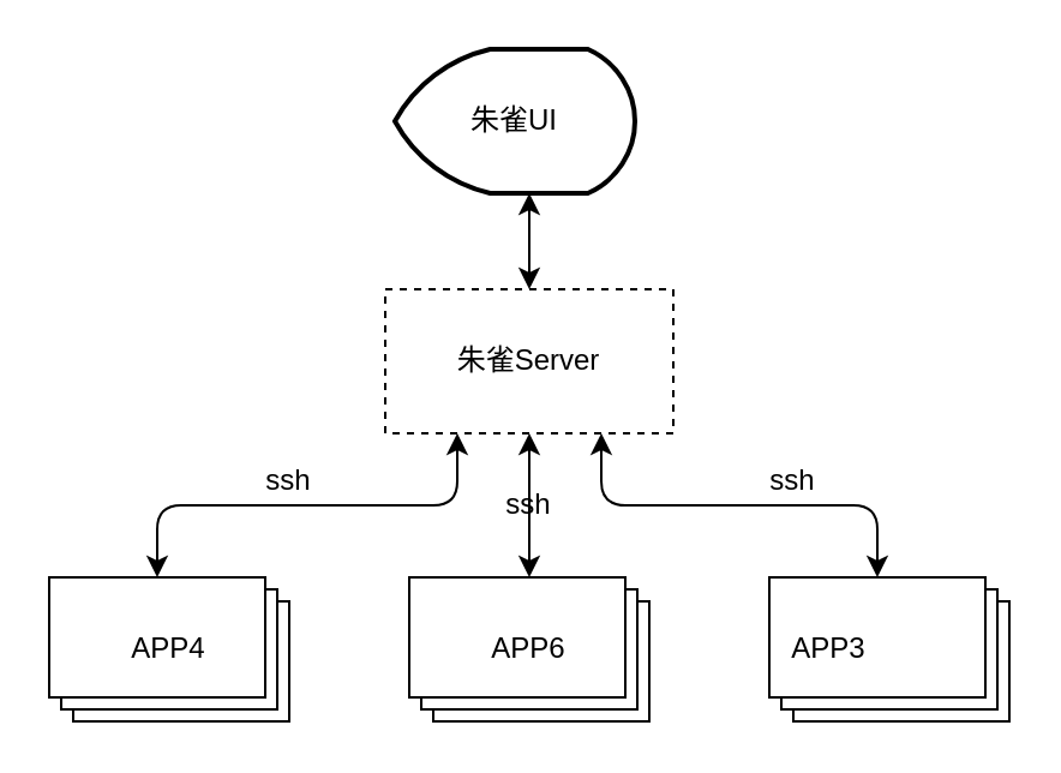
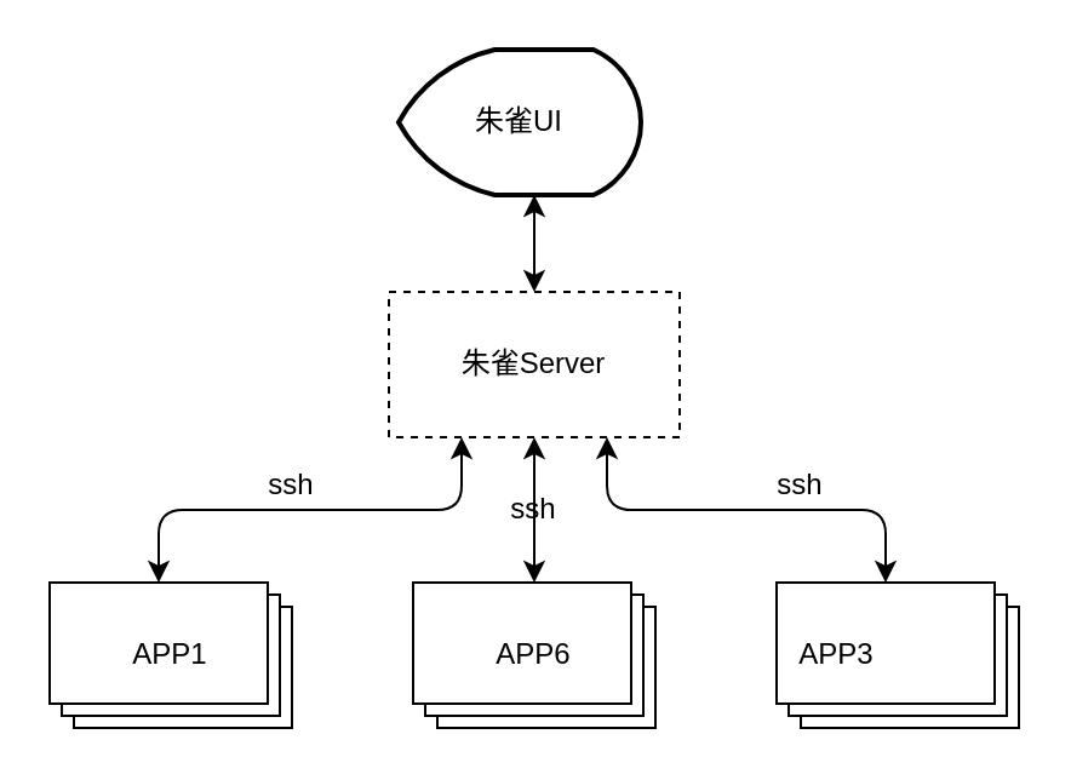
  <mxCell id="0" />
  <mxCell id="1" parent="0" />
  <mxCell id="2" value="朱雀Server" style="rounded=0;whiteSpace=wrap;html=1;dashed=1;" parent="1" vertex="1"><mxGeometry x="160" y="120" width="120" height="60" as="geometry" /></mxCell>
  <mxCell id="3" value="" style="endArrow=classic;startArrow=classic;html=1;entryX=0.5;entryY=1;entryDx=0;entryDy=0;exitX=0.5;exitY=0;exitDx=0;exitDy=0;" parent="1" source="2" edge="1"><mxGeometry width="50" height="50" relative="1" as="geometry"><mxPoint x="190" y="200" as="sourcePoint" /><mxPoint x="220" y="80" as="targetPoint" /></mxGeometry></mxCell>
  <mxCell id="4" value="" style="verticalLabelPosition=bottom;verticalAlign=top;html=1;shape=mxgraph.basic.layered_rect;dx=10;outlineConnect=0;" parent="1" vertex="1"><mxGeometry x="20" y="240" width="100" height="60" as="geometry" /></mxCell>
  <mxCell id="5" value="" style="verticalLabelPosition=bottom;verticalAlign=top;html=1;shape=mxgraph.basic.layered_rect;dx=10;outlineConnect=0;" parent="1" vertex="1"><mxGeometry x="170" y="240" width="100" height="60" as="geometry" /></mxCell>
  <mxCell id="6" value="" style="verticalLabelPosition=bottom;verticalAlign=top;html=1;shape=mxgraph.basic.layered_rect;dx=10;outlineConnect=0;" parent="1" vertex="1"><mxGeometry x="320" y="240" width="100" height="60" as="geometry" /></mxCell>
- <mxCell id="7" value="APP4" style="text;html=1;strokeColor=none;fillColor=none;align=center;verticalAlign=middle;whiteSpace=wrap;rounded=0;" parent="1" vertex="1"><mxGeometry x="50" y="260" width="40" height="20" as="geometry" /></mxCell>
+ <mxCell id="7" value="APP1" style="text;html=1;strokeColor=none;fillColor=none;align=center;verticalAlign=middle;whiteSpace=wrap;rounded=0;" parent="1" vertex="1"><mxGeometry x="50" y="260" width="40" height="20" as="geometry" /></mxCell>
  <mxCell id="8" value="APP6" style="text;html=1;strokeColor=none;fillColor=none;align=center;verticalAlign=middle;whiteSpace=wrap;rounded=0;" parent="1" vertex="1"><mxGeometry x="200" y="260" width="40" height="20" as="geometry" /></mxCell>
  <mxCell id="9" value="APP3" style="text;html=1;strokeColor=none;fillColor=none;align=center;verticalAlign=middle;whiteSpace=wrap;rounded=0;" parent="1" vertex="1"><mxGeometry x="325" y="260" width="40" height="20" as="geometry" /></mxCell>
  <mxCell id="10" value="ssh" style="text;html=1;strokeColor=none;fillColor=none;align=center;verticalAlign=middle;whiteSpace=wrap;rounded=0;" parent="1" vertex="1"><mxGeometry x="100" y="190" width="40" height="20" as="geometry" /></mxCell>
  <mxCell id="11" value="ssh" style="text;html=1;strokeColor=none;fillColor=none;align=center;verticalAlign=middle;whiteSpace=wrap;rounded=0;" parent="1" vertex="1"><mxGeometry x="200" y="200" width="40" height="20" as="geometry" /></mxCell>
  <mxCell id="12" value="ssh" style="text;html=1;strokeColor=none;fillColor=none;align=center;verticalAlign=middle;whiteSpace=wrap;rounded=0;" parent="1" vertex="1"><mxGeometry x="310" y="190" width="40" height="20" as="geometry" /></mxCell>
  <mxCell id="13" value="" style="endArrow=classic;startArrow=classic;html=1;exitX=0;exitY=0;exitDx=45;exitDy=0;exitPerimeter=0;entryX=0.25;entryY=1;entryDx=0;entryDy=0;" parent="1" source="4" target="2" edge="1"><mxGeometry width="50" height="50" relative="1" as="geometry"><mxPoint x="110" y="200" as="sourcePoint" /><mxPoint x="160" y="150" as="targetPoint" /><Array as="points"><mxPoint x="65" y="210" /><mxPoint x="120" y="210" /><mxPoint x="190" y="210" /></Array></mxGeometry></mxCell>
  <mxCell id="14" value="" style="endArrow=classic;startArrow=classic;html=1;entryX=0.5;entryY=1;entryDx=0;entryDy=0;" parent="1" source="5" target="2" edge="1"><mxGeometry width="50" height="50" relative="1" as="geometry"><mxPoint x="190" y="200" as="sourcePoint" /><mxPoint x="240" y="150" as="targetPoint" /></mxGeometry></mxCell>
  <mxCell id="15" value="" style="endArrow=classic;startArrow=classic;html=1;exitX=0;exitY=0;exitDx=45;exitDy=0;exitPerimeter=0;entryX=0.75;entryY=1;entryDx=0;entryDy=0;" parent="1" source="6" target="2" edge="1"><mxGeometry width="50" height="50" relative="1" as="geometry"><mxPoint x="190" y="200" as="sourcePoint" /><mxPoint x="240" y="150" as="targetPoint" /><Array as="points"><mxPoint x="365" y="210" /><mxPoint x="250" y="210" /></Array></mxGeometry></mxCell>
  <mxCell id="16" value="&lt;span&gt;朱雀UI&lt;/span&gt;" style="strokeWidth=2;html=1;shape=mxgraph.flowchart.display;whiteSpace=wrap;" vertex="1" parent="1"><mxGeometry x="164" y="20" width="100" height="60" as="geometry" /></mxCell>
